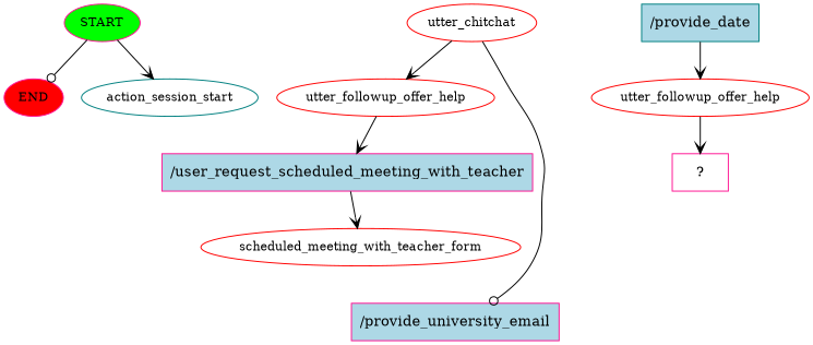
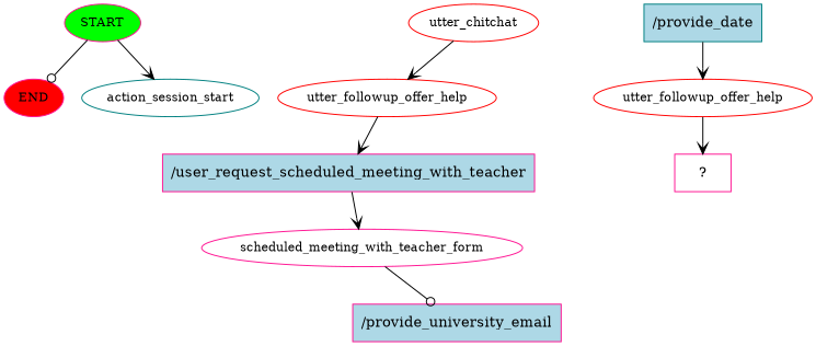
  digraph {
    node [color=deeppink fontsize=12]
    edge [arrowhead=vee]
    n1 [fillcolor=green label=START style=filled]
    n2 [fillcolor=red label=END style=filled]
    n3 [color=teal label=action_session_start]
    n4 [color=red label=utter_chitchat]
    n5 [color=red label=utter_followup_offer_help]
    n6 [fillcolor=lightblue label="/user_request_scheduled_meeting_with_teacher" shape=rect style=filled fontsize=""]
-   n7 [color=red label=scheduled_meeting_with_teacher_form]
+   n7 [label=scheduled_meeting_with_teacher_form]
    n8 [fillcolor=lightblue label="/provide_university_email" shape=rect style=filled fontsize=""]
    n9 [color=teal fillcolor=lightblue label="/provide_date" shape=rect style=filled fontsize=""]
    n10 [color=red label=utter_followup_offer_help]
    n11 [label="  ?  " shape=rect fontsize=""]
    n1 -> n2 [arrowhead=odot]
    n1 -> n3
    n4 -> n5
    n5 -> n6
    n6 -> n7
-   n4 -> n8 [arrowhead=odot]
+   n7 -> n8 [arrowhead=odot]
    n9 -> n10
    n10 -> n11
  }
